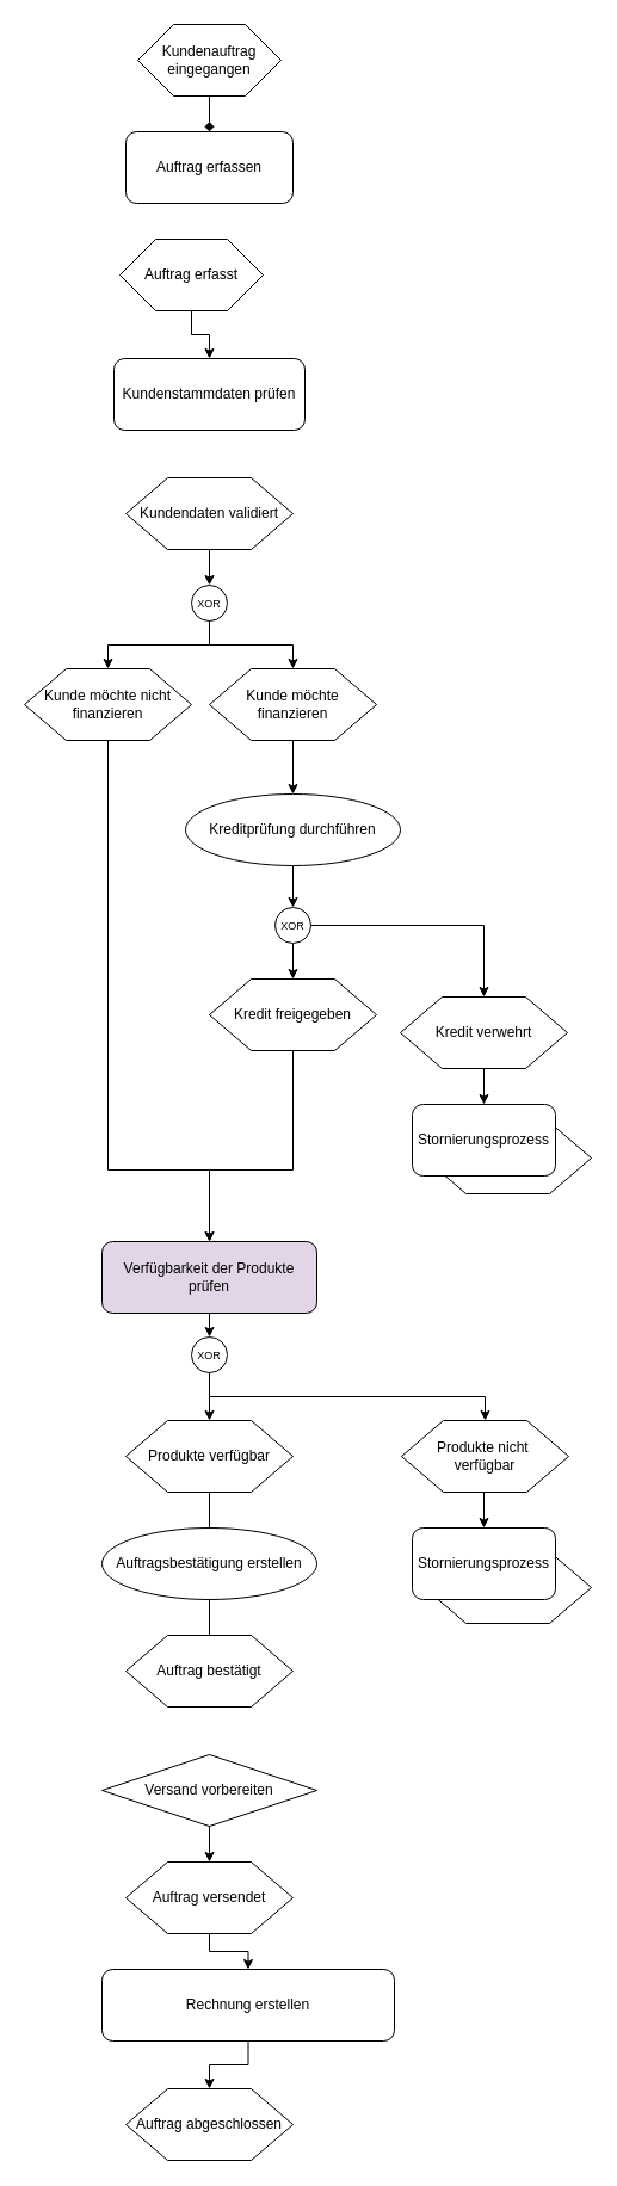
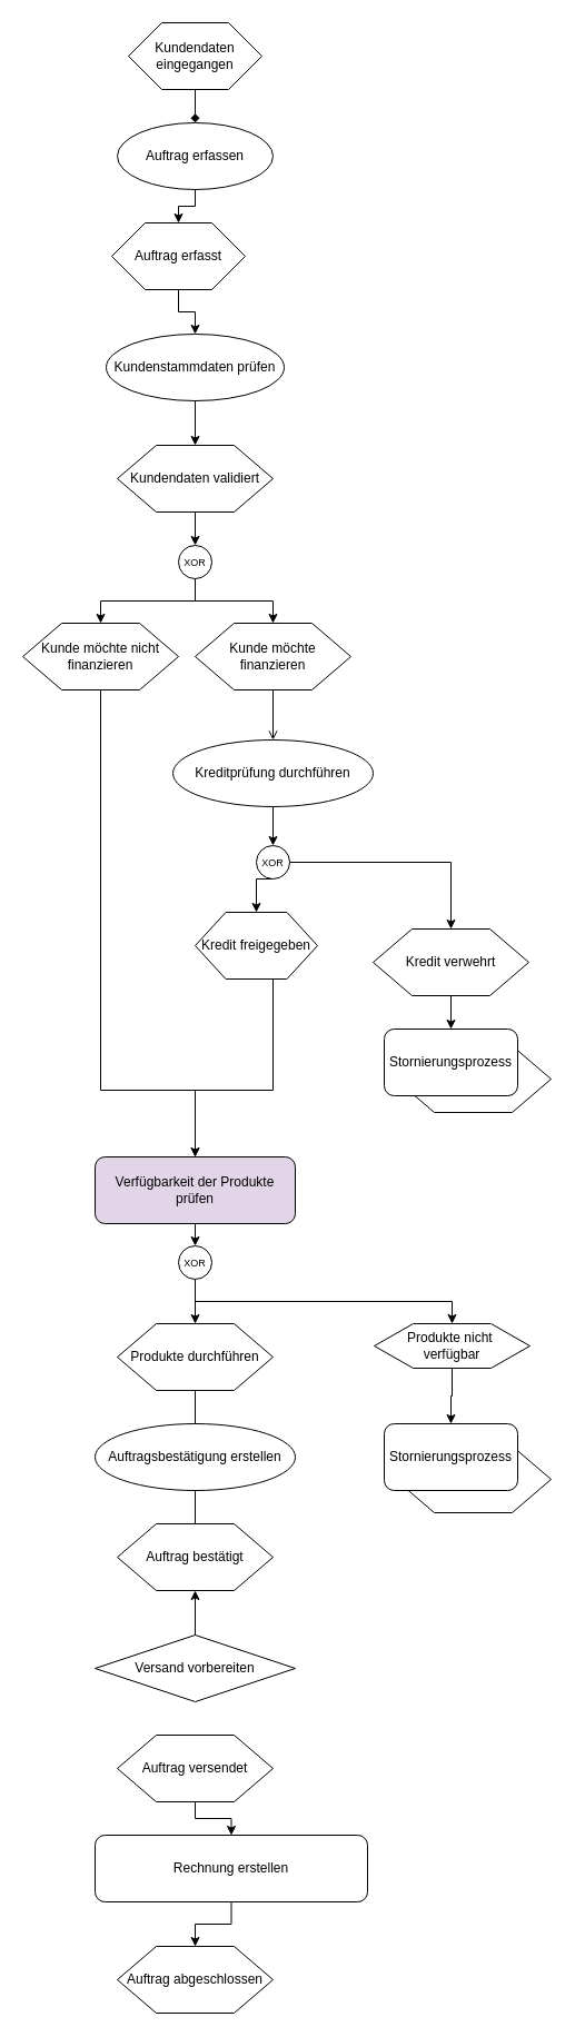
  <mxCell id="0" />
  <mxCell id="1" parent="0" />
  <mxCell id="2" value="" style="shape=hexagon;whiteSpace=wrap;html=1;aspect=fixed;" vertex="1" parent="1"><mxGeometry x="355" y="940" width="140" height="60" as="geometry" /></mxCell>
- <mxCell id="3" value="Kundenauftrag eingegangen" style="shape=hexagon;whiteSpace=wrap;html=1;aspect=fixed;" vertex="1" parent="1"><mxGeometry x="115" y="20" width="120" height="60" as="geometry" /></mxCell>
- <mxCell id="4" value="Auftrag erfassen" style="rounded=1;whiteSpace=wrap;html=1;" vertex="1" parent="1"><mxGeometry x="105" y="110" width="140" height="60" as="geometry" /></mxCell>
+ <mxCell id="3" value="Kundendaten eingegangen" style="shape=hexagon;whiteSpace=wrap;html=1;aspect=fixed;" vertex="1" parent="1"><mxGeometry x="115" y="20" width="120" height="60" as="geometry" /></mxCell>
+ <mxCell id="4" value="Auftrag erfassen" style="ellipse;whiteSpace=wrap;html=1;" vertex="1" parent="1"><mxGeometry x="105" y="110" width="140" height="60" as="geometry" /></mxCell>
  <mxCell id="5" value="Auftrag erfasst" style="shape=hexagon;whiteSpace=wrap;html=1;aspect=fixed;" vertex="1" parent="1"><mxGeometry x="100" y="200" width="120" height="60" as="geometry" /></mxCell>
- <mxCell id="6" value="Kundenstammdaten prüfen" style="rounded=1;whiteSpace=wrap;html=1;" vertex="1" parent="1"><mxGeometry x="95" y="300" width="160" height="60" as="geometry" /></mxCell>
+ <mxCell id="6" value="Kundenstammdaten prüfen" style="ellipse;whiteSpace=wrap;html=1;" vertex="1" parent="1"><mxGeometry x="95" y="300" width="160" height="60" as="geometry" /></mxCell>
  <mxCell id="7" value="" style="edgeStyle=orthogonalEdgeStyle;rounded=0;orthogonalLoop=1;jettySize=auto;html=1;fontFamily=Helvetica;fontSize=12;fontColor=default;" edge="1" parent="1" source="8" target="33"><mxGeometry relative="1" as="geometry" /></mxCell>
  <mxCell id="8" value="Kundendaten validiert" style="shape=hexagon;whiteSpace=wrap;html=1;aspect=fixed;" vertex="1" parent="1"><mxGeometry x="105" y="400" width="140" height="60" as="geometry" /></mxCell>
  <mxCell id="9" value="" style="edgeStyle=orthogonalEdgeStyle;rounded=0;orthogonalLoop=1;jettySize=auto;html=1;fontFamily=Helvetica;fontSize=12;fontColor=default;" edge="1" parent="1" source="10" target="38"><mxGeometry relative="1" as="geometry" /></mxCell>
  <mxCell id="10" value="Kreditprüfung durchführen" style="ellipse;whiteSpace=wrap;html=1;" vertex="1" parent="1"><mxGeometry x="155" y="665" width="180" height="60" as="geometry" /></mxCell>
  <mxCell id="11" style="edgeStyle=orthogonalEdgeStyle;rounded=0;orthogonalLoop=1;jettySize=auto;html=1;exitX=0.5;exitY=1;exitDx=0;exitDy=0;entryX=0.5;entryY=0;entryDx=0;entryDy=0;fontFamily=Helvetica;fontSize=12;fontColor=default;" edge="1" parent="1" source="12" target="14"><mxGeometry relative="1" as="geometry"><Array as="points"><mxPoint x="245" y="980" /><mxPoint x="175" y="980" /></Array></mxGeometry></mxCell>
- <mxCell id="12" value="Kredit freigegeben" style="shape=hexagon;whiteSpace=wrap;html=1;aspect=fixed;" vertex="1" parent="1"><mxGeometry x="175" y="820" width="140" height="60" as="geometry" /></mxCell>
+ <mxCell id="12" value="Kredit freigegeben" style="shape=hexagon;whiteSpace=wrap;html=1;aspect=fixed;" vertex="1" parent="1"><mxGeometry x="175" y="820" width="110" height="60" as="geometry" /></mxCell>
  <mxCell id="13" style="edgeStyle=orthogonalEdgeStyle;rounded=0;orthogonalLoop=1;jettySize=auto;html=1;exitX=0.5;exitY=1;exitDx=0;exitDy=0;entryX=0.5;entryY=0;entryDx=0;entryDy=0;fontFamily=Helvetica;fontSize=12;fontColor=default;" edge="1" parent="1" source="14" target="46"><mxGeometry relative="1" as="geometry" /></mxCell>
  <mxCell id="14" value="Verfügbarkeit der Produkte prüfen" style="rounded=1;whiteSpace=wrap;html=1;fillColor=#e1d5e7;" vertex="1" parent="1"><mxGeometry x="85" y="1040" width="180" height="60" as="geometry" /></mxCell>
- <mxCell id="15" value="Produkte verfügbar" style="shape=hexagon;whiteSpace=wrap;html=1;aspect=fixed;" vertex="1" parent="1"><mxGeometry x="105" y="1190" width="140" height="60" as="geometry" /></mxCell>
+ <mxCell id="15" value="Produkte durchführen" style="shape=hexagon;whiteSpace=wrap;html=1;aspect=fixed;" vertex="1" parent="1"><mxGeometry x="105" y="1190" width="140" height="60" as="geometry" /></mxCell>
  <mxCell id="16" value="Auftragsbestätigung erstellen" style="ellipse;whiteSpace=wrap;html=1;" vertex="1" parent="1"><mxGeometry x="85" y="1280" width="180" height="60" as="geometry" /></mxCell>
  <mxCell id="17" value="Auftrag bestätigt" style="shape=hexagon;whiteSpace=wrap;html=1;aspect=fixed;" vertex="1" parent="1"><mxGeometry x="105" y="1370" width="140" height="60" as="geometry" /></mxCell>
  <mxCell id="18" value="Versand vorbereiten" style="rhombus;whiteSpace=wrap;html=1;" vertex="1" parent="1"><mxGeometry x="85" y="1470" width="180" height="60" as="geometry" /></mxCell>
  <mxCell id="19" value="Auftrag versendet" style="shape=hexagon;whiteSpace=wrap;html=1;aspect=fixed;" vertex="1" parent="1"><mxGeometry x="105" y="1560" width="140" height="60" as="geometry" /></mxCell>
  <mxCell id="20" value="Rechnung erstellen" style="rounded=1;whiteSpace=wrap;html=1;" vertex="1" parent="1"><mxGeometry x="85" y="1650" width="245" height="60" as="geometry" /></mxCell>
  <mxCell id="21" value="Auftrag abgeschlossen" style="shape=hexagon;whiteSpace=wrap;html=1;aspect=fixed;" vertex="1" parent="1"><mxGeometry x="105" y="1750" width="140" height="60" as="geometry" /></mxCell>
  <mxCell id="22" style="edgeStyle=orthogonalEdgeStyle;rounded=0;endArrow=diamond;" edge="1" parent="1" source="3" target="4"><mxGeometry relative="1" as="geometry" /></mxCell>
+ <mxCell id="23" style="edgeStyle=orthogonalEdgeStyle;rounded=0;" edge="1" parent="1" source="4" target="5"><mxGeometry relative="1" as="geometry" /></mxCell>
  <mxCell id="24" style="edgeStyle=orthogonalEdgeStyle;rounded=0;" edge="1" parent="1" source="5" target="6"><mxGeometry relative="1" as="geometry" /></mxCell>
+ <mxCell id="25" style="edgeStyle=orthogonalEdgeStyle;rounded=0;" edge="1" parent="1" source="6" target="8"><mxGeometry relative="1" as="geometry" /></mxCell>
  <mxCell id="26" style="edgeStyle=orthogonalEdgeStyle;rounded=0;endArrow=none;" edge="1" parent="1" source="15" target="16"><mxGeometry relative="1" as="geometry" /></mxCell>
  <mxCell id="27" style="edgeStyle=orthogonalEdgeStyle;rounded=0;endArrow=none;" edge="1" parent="1" source="16" target="17"><mxGeometry relative="1" as="geometry" /></mxCell>
- <mxCell id="28" style="edgeStyle=orthogonalEdgeStyle;rounded=0;" edge="1" parent="1" source="18" target="19"><mxGeometry relative="1" as="geometry" /></mxCell>
+ <mxCell id="28" style="edgeStyle=orthogonalEdgeStyle;rounded=0;" edge="1" parent="1" source="18" target="17"><mxGeometry relative="1" as="geometry" /></mxCell>
  <mxCell id="29" style="edgeStyle=orthogonalEdgeStyle;rounded=0;" edge="1" parent="1" source="19" target="20"><mxGeometry relative="1" as="geometry" /></mxCell>
  <mxCell id="30" style="edgeStyle=orthogonalEdgeStyle;rounded=0;" edge="1" parent="1" source="20" target="21"><mxGeometry relative="1" as="geometry" /></mxCell>
  <mxCell id="31" value="" style="edgeStyle=orthogonalEdgeStyle;rounded=0;orthogonalLoop=1;jettySize=auto;html=1;fontFamily=Helvetica;fontSize=12;fontColor=default;entryX=0.5;entryY=0;entryDx=0;entryDy=0;endArrow=open;" edge="1" parent="1" source="43" target="14"><mxGeometry relative="1" as="geometry"><mxPoint x="175" y="735" as="targetPoint" /><Array as="points"><mxPoint x="90" y="980" /><mxPoint x="175" y="980" /></Array></mxGeometry></mxCell>
  <mxCell id="32" style="edgeStyle=orthogonalEdgeStyle;rounded=0;orthogonalLoop=1;jettySize=auto;html=1;exitX=0.5;exitY=1;exitDx=0;exitDy=0;entryX=0.5;entryY=0;entryDx=0;entryDy=0;fontFamily=Helvetica;fontSize=12;fontColor=default;" edge="1" parent="1" source="33" target="35"><mxGeometry relative="1" as="geometry" /></mxCell>
  <mxCell id="33" value="&lt;font style=&quot;font-size: 9px;&quot;&gt;XOR&lt;/font&gt;" style="ellipse;whiteSpace=wrap;html=1;aspect=fixed;rounded=1;strokeColor=default;align=center;verticalAlign=middle;fontFamily=Helvetica;fontSize=12;fontColor=default;fillColor=default;" vertex="1" parent="1"><mxGeometry x="160" y="490" width="30" height="30" as="geometry" /></mxCell>
- <mxCell id="34" style="edgeStyle=orthogonalEdgeStyle;rounded=0;orthogonalLoop=1;jettySize=auto;html=1;exitX=0.5;exitY=1;exitDx=0;exitDy=0;entryX=0.5;entryY=0;entryDx=0;entryDy=0;fontFamily=Helvetica;fontSize=12;fontColor=default;" edge="1" parent="1" source="35" target="10"><mxGeometry relative="1" as="geometry" /></mxCell>
+ <mxCell id="34" style="edgeStyle=orthogonalEdgeStyle;rounded=0;orthogonalLoop=1;jettySize=auto;html=1;exitX=0.5;exitY=1;exitDx=0;exitDy=0;entryX=0.5;entryY=0;entryDx=0;entryDy=0;fontFamily=Helvetica;fontSize=12;fontColor=default;endArrow=open;" edge="1" parent="1" source="35" target="10"><mxGeometry relative="1" as="geometry" /></mxCell>
  <mxCell id="35" value="Kunde möchte finanzieren" style="shape=hexagon;whiteSpace=wrap;html=1;aspect=fixed;" vertex="1" parent="1"><mxGeometry x="175" y="560" width="140" height="60" as="geometry" /></mxCell>
  <mxCell id="36" style="edgeStyle=orthogonalEdgeStyle;rounded=0;orthogonalLoop=1;jettySize=auto;html=1;exitX=1;exitY=0.5;exitDx=0;exitDy=0;entryX=0.5;entryY=0;entryDx=0;entryDy=0;fontFamily=Helvetica;fontSize=12;fontColor=default;" edge="1" parent="1" source="38" target="40"><mxGeometry relative="1" as="geometry" /></mxCell>
  <mxCell id="37" style="edgeStyle=orthogonalEdgeStyle;rounded=0;orthogonalLoop=1;jettySize=auto;html=1;exitX=0.5;exitY=1;exitDx=0;exitDy=0;entryX=0.5;entryY=0;entryDx=0;entryDy=0;fontFamily=Helvetica;fontSize=12;fontColor=default;" edge="1" parent="1" source="38" target="12"><mxGeometry relative="1" as="geometry" /></mxCell>
  <mxCell id="38" value="&lt;font style=&quot;font-size: 9px;&quot;&gt;XOR&lt;/font&gt;" style="ellipse;whiteSpace=wrap;html=1;aspect=fixed;rounded=1;strokeColor=default;align=center;verticalAlign=middle;fontFamily=Helvetica;fontSize=12;fontColor=default;fillColor=default;" vertex="1" parent="1"><mxGeometry x="230" y="760" width="30" height="30" as="geometry" /></mxCell>
  <mxCell id="39" style="edgeStyle=orthogonalEdgeStyle;rounded=0;orthogonalLoop=1;jettySize=auto;html=1;exitX=0.5;exitY=1;exitDx=0;exitDy=0;fontFamily=Helvetica;fontSize=12;fontColor=default;" edge="1" parent="1" source="40" target="41"><mxGeometry relative="1" as="geometry"><mxPoint x="405" y="935" as="targetPoint" /></mxGeometry></mxCell>
  <mxCell id="40" value="Kredit verwehrt" style="shape=hexagon;whiteSpace=wrap;html=1;aspect=fixed;" vertex="1" parent="1"><mxGeometry x="335" y="835" width="140" height="60" as="geometry" /></mxCell>
  <mxCell id="41" value="Stornierungsprozess" style="rounded=1;whiteSpace=wrap;html=1;strokeColor=default;align=center;verticalAlign=middle;fontFamily=Helvetica;fontSize=12;fontColor=default;fillColor=default;" vertex="1" parent="1"><mxGeometry x="345" y="925" width="120" height="60" as="geometry" /></mxCell>
  <mxCell id="42" value="" style="edgeStyle=orthogonalEdgeStyle;rounded=0;orthogonalLoop=1;jettySize=auto;html=1;fontFamily=Helvetica;fontSize=12;fontColor=default;entryX=0.5;entryY=0;entryDx=0;entryDy=0;" edge="1" parent="1" source="33" target="43"><mxGeometry relative="1" as="geometry"><mxPoint x="175" y="520" as="sourcePoint" /><mxPoint x="175" y="850" as="targetPoint" /><Array as="points" /></mxGeometry></mxCell>
  <mxCell id="43" value="Kunde möchte nicht finanzieren" style="shape=hexagon;whiteSpace=wrap;html=1;aspect=fixed;" vertex="1" parent="1"><mxGeometry x="20" y="560" width="140" height="60" as="geometry" /></mxCell>
  <mxCell id="44" style="edgeStyle=orthogonalEdgeStyle;rounded=0;orthogonalLoop=1;jettySize=auto;html=1;exitX=0.5;exitY=1;exitDx=0;exitDy=0;entryX=0.5;entryY=0;entryDx=0;entryDy=0;fontFamily=Helvetica;fontSize=12;fontColor=default;" edge="1" parent="1" source="46" target="15"><mxGeometry relative="1" as="geometry" /></mxCell>
  <mxCell id="45" style="edgeStyle=orthogonalEdgeStyle;rounded=0;orthogonalLoop=1;jettySize=auto;html=1;exitX=0.5;exitY=1;exitDx=0;exitDy=0;entryX=0.5;entryY=0;entryDx=0;entryDy=0;fontFamily=Helvetica;fontSize=12;fontColor=default;" edge="1" parent="1" source="46" target="48"><mxGeometry relative="1" as="geometry" /></mxCell>
  <mxCell id="46" value="&lt;font style=&quot;font-size: 9px;&quot;&gt;XOR&lt;/font&gt;" style="ellipse;whiteSpace=wrap;html=1;aspect=fixed;rounded=1;strokeColor=default;align=center;verticalAlign=middle;fontFamily=Helvetica;fontSize=12;fontColor=default;fillColor=default;" vertex="1" parent="1"><mxGeometry x="160" y="1120" width="30" height="30" as="geometry" /></mxCell>
  <mxCell id="47" style="edgeStyle=orthogonalEdgeStyle;rounded=0;orthogonalLoop=1;jettySize=auto;html=1;exitX=0.5;exitY=1;exitDx=0;exitDy=0;entryX=0.5;entryY=0;entryDx=0;entryDy=0;fontFamily=Helvetica;fontSize=12;fontColor=default;" edge="1" parent="1" source="48" target="50"><mxGeometry relative="1" as="geometry" /></mxCell>
- <mxCell id="48" value="&lt;div&gt;Produkte nicht&amp;nbsp;&lt;/div&gt;&lt;div&gt;verfügbar&lt;/div&gt;" style="shape=hexagon;whiteSpace=wrap;html=1;aspect=fixed;" vertex="1" parent="1"><mxGeometry x="336" y="1190" width="140" height="60" as="geometry" /></mxCell>
+ <mxCell id="48" value="&lt;div&gt;Produkte nicht&amp;nbsp;&lt;/div&gt;&lt;div&gt;verfügbar&lt;/div&gt;" style="shape=hexagon;whiteSpace=wrap;html=1;aspect=fixed;" vertex="1" parent="1"><mxGeometry x="336" y="1190" width="140" height="40" as="geometry" /></mxCell>
  <mxCell id="49" value="" style="shape=hexagon;whiteSpace=wrap;html=1;aspect=fixed;" vertex="1" parent="1"><mxGeometry x="355" y="1300" width="140" height="60" as="geometry" /></mxCell>
  <mxCell id="50" value="Stornierungsprozess" style="rounded=1;whiteSpace=wrap;html=1;strokeColor=default;align=center;verticalAlign=middle;fontFamily=Helvetica;fontSize=12;fontColor=default;fillColor=default;" vertex="1" parent="1"><mxGeometry x="345" y="1280" width="120" height="60" as="geometry" /></mxCell>
